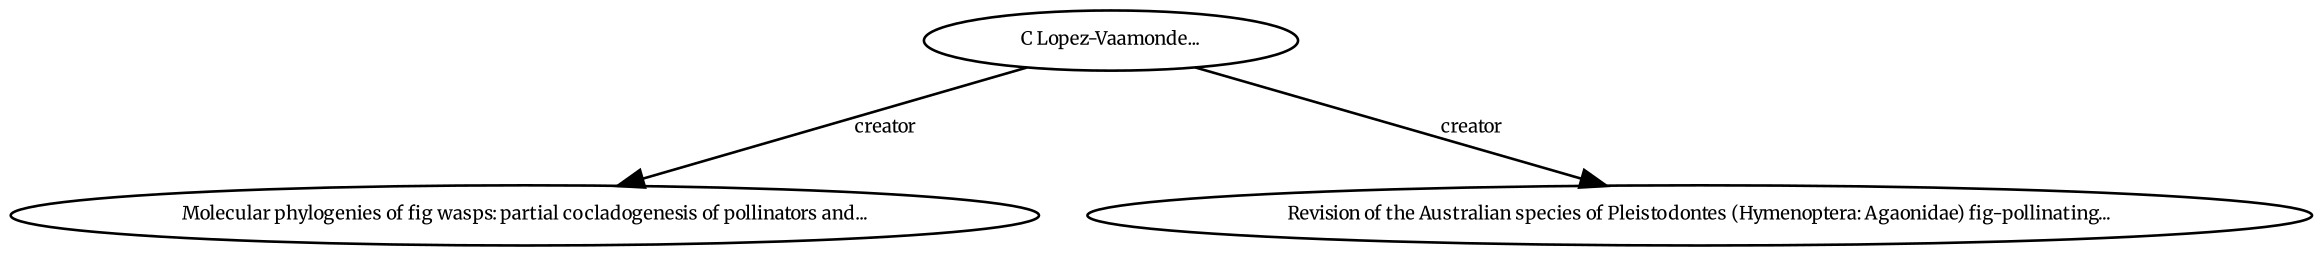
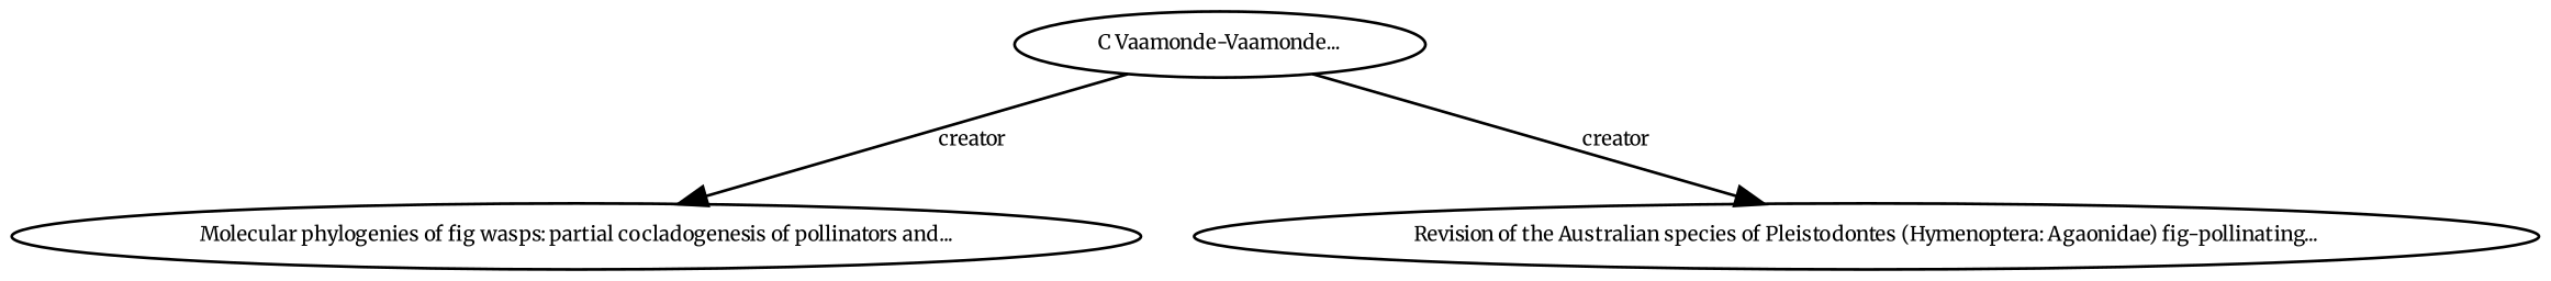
  digraph {
    fontname=Merriweather
    node [fontname=Merriweather fontsize=7]
    edge [fontname=Merriweather fontsize=7]
-   n1 [height=0.27433100247 label="C Lopez-Vaamonde..." width=0.27433100247]
+   n1 [height=0.27433100247 label="C Vaamonde-Vaamonde..." width=0.27433100247]
    n2 [height=0.27433100247 label="Molecular phylogenies of fig wasps: partial cocladogenesis of pollinators and..." width=0.27433100247]
    n3 [height=0.27433100247 label="Revision of the Australian species of Pleistodontes (Hymenoptera: Agaonidae) fig-pollinating..." width=0.27433100247]
    n1 -> n2 [label=creator]
    n1 -> n3 [label=creator]
  }
